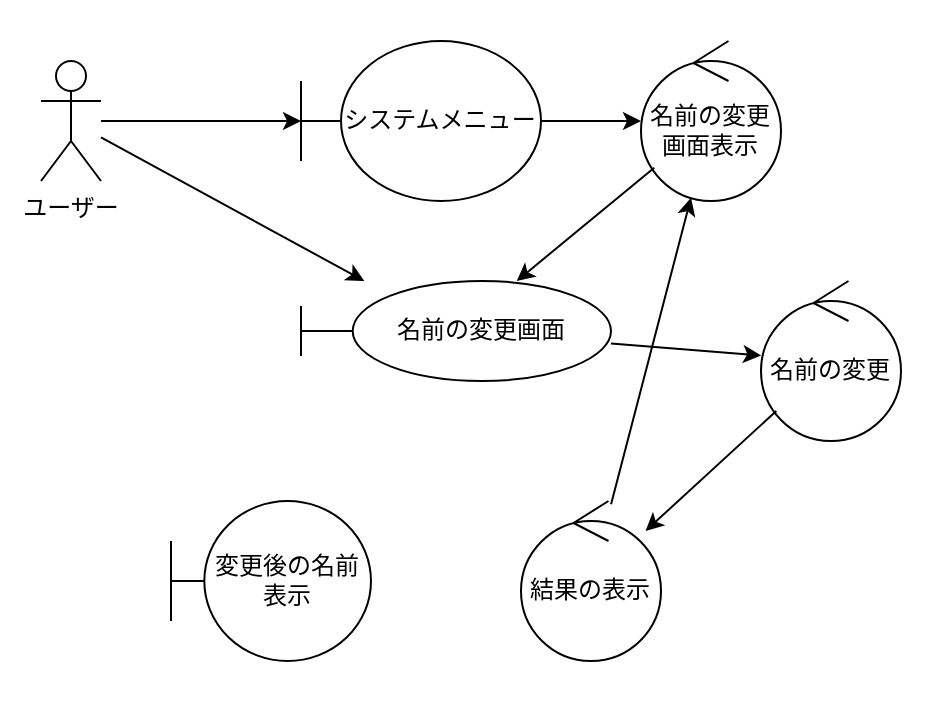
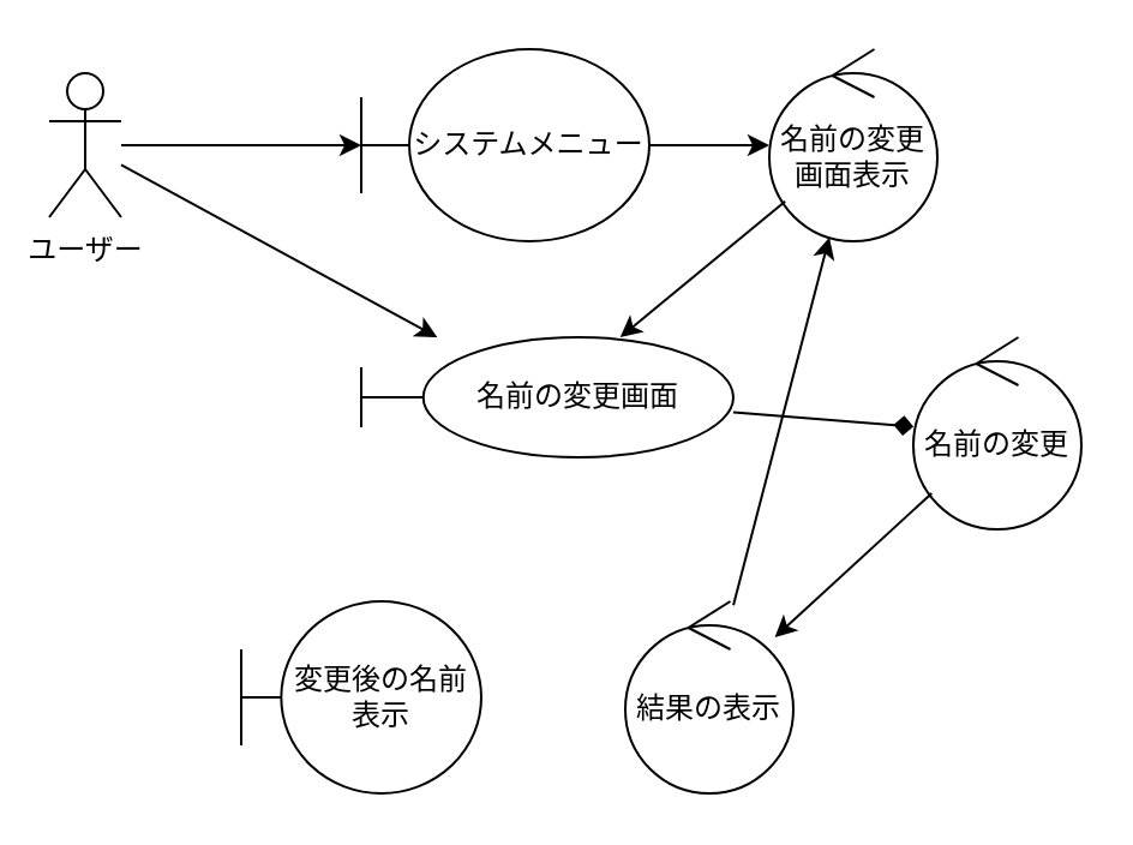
  <mxCell id="0" />
  <mxCell id="1" parent="0" />
  <mxCell id="2" value="ユーザー" style="shape=umlActor;verticalLabelPosition=bottom;verticalAlign=top;html=1;outlineConnect=0;" parent="1" vertex="1"><mxGeometry x="20" y="30" width="30" height="60" as="geometry" /></mxCell>
  <mxCell id="3" value="システムメニュー" style="shape=umlBoundary;whiteSpace=wrap;html=1;" parent="1" vertex="1"><mxGeometry x="150" y="20" width="120" height="80" as="geometry" /></mxCell>
  <mxCell id="4" value="名前の変更画面表示" style="ellipse;shape=umlControl;whiteSpace=wrap;html=1;" parent="1" vertex="1"><mxGeometry x="320" y="20" width="70" height="80" as="geometry" /></mxCell>
  <mxCell id="5" value="名前の変更画面" style="shape=umlBoundary;whiteSpace=wrap;html=1;" parent="1" vertex="1"><mxGeometry x="150" y="140" width="155" height="50" as="geometry" /></mxCell>
  <mxCell id="6" value="" style="endArrow=classic;html=1;rounded=0;" parent="1" source="4" target="5" edge="1"><mxGeometry width="50" height="50" relative="1" as="geometry"><mxPoint x="240" y="130" as="sourcePoint" /><mxPoint x="290" y="80" as="targetPoint" /></mxGeometry></mxCell>
  <mxCell id="7" value="" style="endArrow=classic;html=1;rounded=0;" parent="1" source="2" target="3" edge="1"><mxGeometry width="50" height="50" relative="1" as="geometry"><mxPoint x="240" y="130" as="sourcePoint" /><mxPoint x="290" y="80" as="targetPoint" /></mxGeometry></mxCell>
  <mxCell id="8" value="" style="endArrow=classic;html=1;rounded=0;" parent="1" source="3" target="4" edge="1"><mxGeometry width="50" height="50" relative="1" as="geometry"><mxPoint x="240" y="130" as="sourcePoint" /><mxPoint x="290" y="80" as="targetPoint" /></mxGeometry></mxCell>
  <mxCell id="9" value="" style="endArrow=classic;html=1;rounded=0;" parent="1" source="2" target="5" edge="1"><mxGeometry width="50" height="50" relative="1" as="geometry"><mxPoint x="-50" y="220" as="sourcePoint" /><mxPoint x="0" y="170" as="targetPoint" /></mxGeometry></mxCell>
- <mxCell id="10" value="" style="endArrow=classic;html=1;rounded=0;" parent="1" source="5" target="11" edge="1"><mxGeometry width="50" height="50" relative="1" as="geometry"><mxPoint x="-40" y="250" as="sourcePoint" /><mxPoint x="10" y="200" as="targetPoint" /></mxGeometry></mxCell>
+ <mxCell id="10" value="" style="endArrow=diamond;html=1;rounded=0;" parent="1" source="5" target="11" edge="1"><mxGeometry width="50" height="50" relative="1" as="geometry"><mxPoint x="-40" y="250" as="sourcePoint" /><mxPoint x="10" y="200" as="targetPoint" /></mxGeometry></mxCell>
  <mxCell id="11" value="名前の変更" style="ellipse;shape=umlControl;whiteSpace=wrap;html=1;" parent="1" vertex="1"><mxGeometry x="380" y="140" width="70" height="80" as="geometry" /></mxCell>
  <mxCell id="12" value="結果の表示" style="ellipse;shape=umlControl;whiteSpace=wrap;html=1;" parent="1" vertex="1"><mxGeometry x="260" y="250" width="70" height="80" as="geometry" /></mxCell>
  <mxCell id="13" value="" style="endArrow=classic;html=1;rounded=0;" parent="1" source="12" target="4" edge="1"><mxGeometry width="50" height="50" relative="1" as="geometry"><mxPoint x="-10" y="360" as="sourcePoint" /><mxPoint x="40" y="310" as="targetPoint" /></mxGeometry></mxCell>
  <mxCell id="14" value="" style="endArrow=classic;html=1;rounded=0;" parent="1" source="11" target="12" edge="1"><mxGeometry width="50" height="50" relative="1" as="geometry"><mxPoint x="-40" y="340" as="sourcePoint" /><mxPoint x="10" y="290" as="targetPoint" /></mxGeometry></mxCell>
- <mxCell id="15" value="変更後の名前表示" style="shape=umlBoundary;whiteSpace=wrap;html=1;" parent="1" vertex="1"><mxGeometry x="85" y="250" width="100" height="80" as="geometry" /></mxCell>
+ <mxCell id="15" value="変更後の名前表示" style="shape=umlBoundary;whiteSpace=wrap;html=1;" parent="1" vertex="1"><mxGeometry x="100" y="250" width="100" height="80" as="geometry" /></mxCell>
